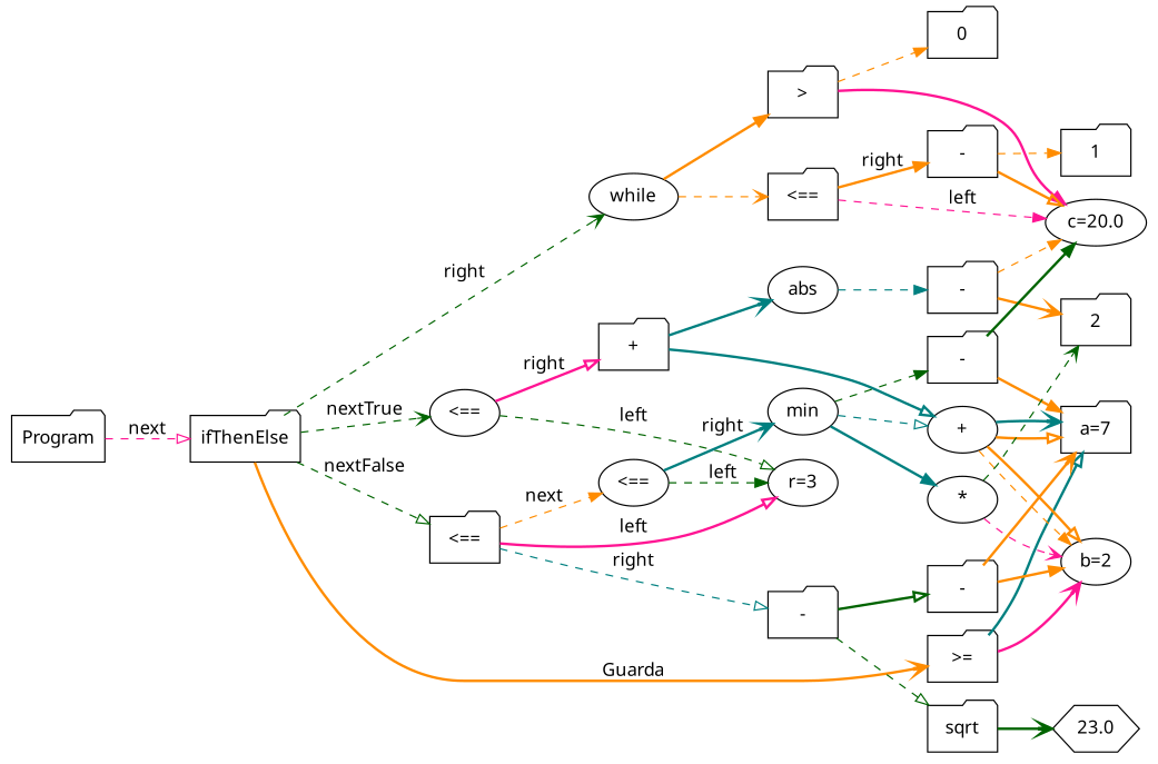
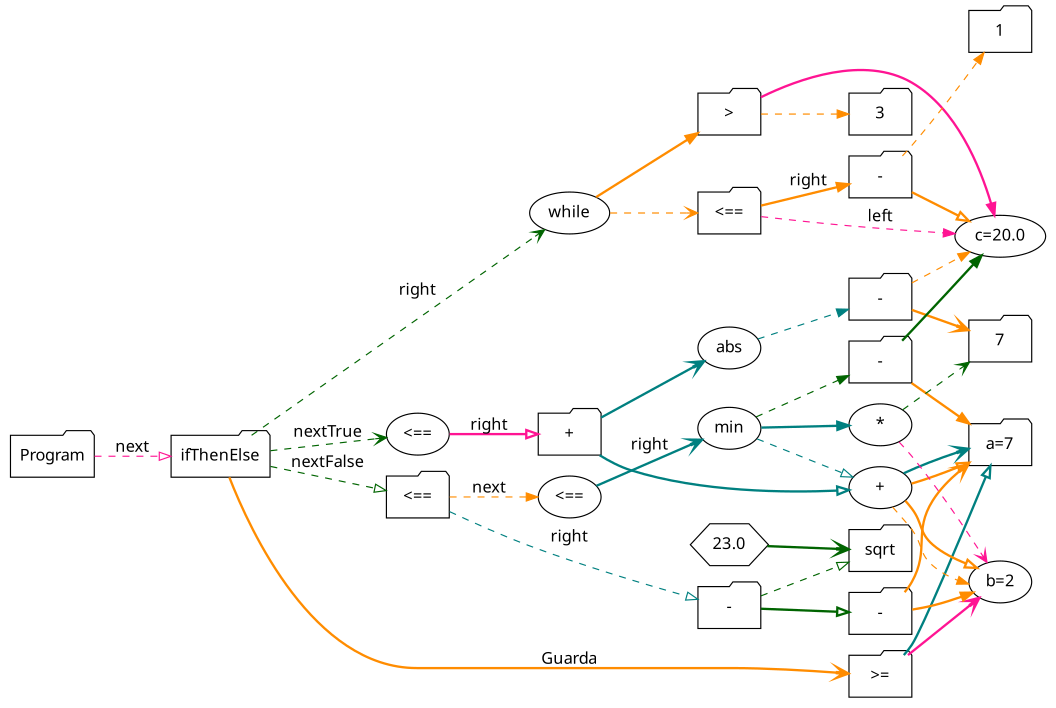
  digraph {
    fontname="Noto Sans"
    rankdir=LR
    node [fontname="Noto Sans" shape=folder]
    edge [arrowhead=normal color=darkorange fontname="Noto Sans" style=bold]
    n1 [label=Program]
    n2 [label=ifThenElse]
    n3 [label=while shape=ellipse]
    n4 [label=">="]
    n5 [label="<==" shape=ellipse]
    n6 [label="<=="]
    n7 [label=">"]
    n8 [label="<=="]
    n9 [label="a=7"]
    n10 [label="b=2" shape=ellipse]
-   n11 [label="r=3" shape=ellipse]
    n12 [label="+"]
    n13 [label="<==" shape=ellipse]
    n14 [label="-"]
    n15 [label="c=20.0" shape=ellipse]
-   n16 [label=0]
+   n16 [label=3]
    n17 [label="-"]
    n18 [label="+" shape=ellipse]
    n19 [label=abs shape=ellipse]
    n20 [label=min shape=ellipse]
    n21 [label="-"]
    n22 [label=sqrt]
    n23 [label="-"]
-   n24 [label=2]
+   n24 [label=7]
    n25 [label="-"]
    n26 [label="*" shape=ellipse]
    n27 [label=23.0 shape=hexagon]
    n28 [label=1]
    n1 -> n2 [arrowhead=onormal color=deeppink label=next style=dashed]
    n2 -> n3 [arrowhead=vee color=darkgreen label=right style=dashed]
    n2 -> n4 [arrowhead=vee label=Guarda]
    n2 -> n5 [arrowhead=vee color=darkgreen label=nextTrue style=dashed]
    n2 -> n6 [arrowhead=onormal color=darkgreen label=nextFalse style=dashed]
    n3 -> n7
    n3 -> n8 [arrowhead=vee style=dashed]
    n4 -> n9 [arrowhead=onormal color=teal]
    n4 -> n10 [arrowhead=vee color=deeppink]
-   n5 -> n11 [arrowhead=onormal color=darkgreen label=left style=dashed]
    n5 -> n12 [arrowhead=onormal color=deeppink label=right]
-   n6 -> n11 [arrowhead=onormal color=deeppink label=left]
    n6 -> n13 [label=next style=dashed]
    n6 -> n14 [arrowhead=onormal color=teal label=right style=dashed]
    n7 -> n15 [color=deeppink]
    n7 -> n16 [style=dashed]
    n8 -> n15 [color=deeppink label=left style=dashed]
    n8 -> n17 [label=right]
    n12 -> n18 [arrowhead=onormal color=teal]
    n12 -> n19 [arrowhead=vee color=teal]
-   n13 -> n11 [color=darkgreen label=left style=dashed]
    n13 -> n20 [arrowhead=vee color=teal label=right]
    n14 -> n21 [arrowhead=onormal color=darkgreen]
    n14 -> n22 [arrowhead=onormal color=darkgreen style=dashed]
    n17 -> n15 [arrowhead=onormal]
    n17 -> n28 [style=dashed]
    n18 -> n9 [arrowhead=onormal]
    n18 -> n9 [arrowhead=vee color=teal]
    n18 -> n10 [style=dashed]
    n18 -> n10 [arrowhead=onormal]
    n19 -> n23 [color=teal style=dashed]
    n20 -> n18 [arrowhead=onormal color=teal style=dashed]
    n20 -> n25 [color=darkgreen style=dashed]
    n20 -> n26 [color=teal]
    n21 -> n9 [arrowhead=vee]
    n21 -> n10
-   n22 -> n27 [arrowhead=vee color=darkgreen]
+   n27 -> n22 [arrowhead=vee color=darkgreen]
    n23 -> n15 [style=dashed]
    n23 -> n24 [arrowhead=vee]
    n25 -> n9
    n25 -> n15 [color=darkgreen]
    n26 -> n10 [arrowhead=vee color=deeppink style=dashed]
    n26 -> n24 [arrowhead=vee color=darkgreen style=dashed]
  }
